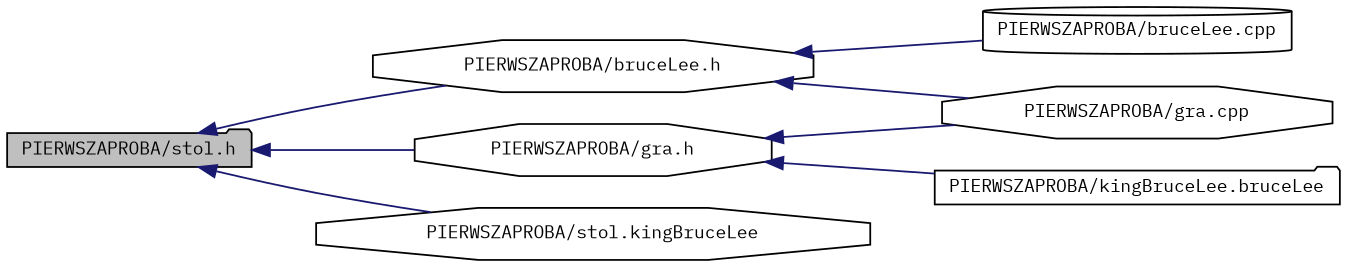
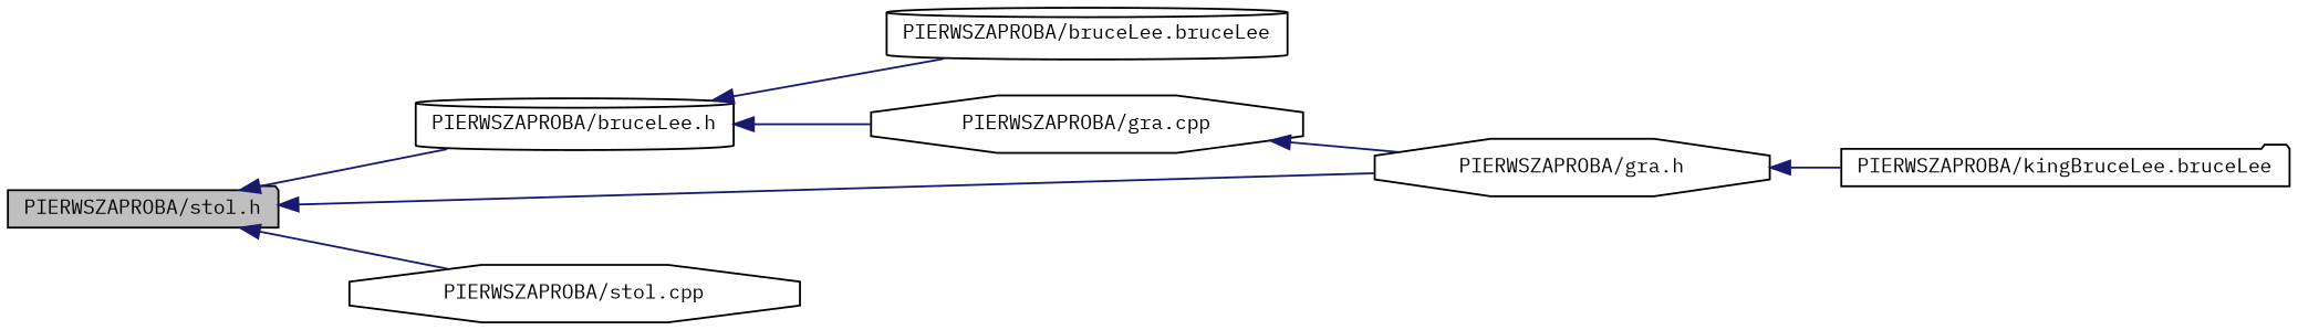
  digraph {
    fontname="IBM Plex Mono"
    rankdir=LR
    node [color=black fillcolor=white fontname="IBM Plex Mono" fontsize=10 shape=octagon style=filled]
    edge [color=midnightblue dir=back fontname="IBM Plex Mono" fontsize=10 labelfontname=Helvetica labelfontsize=10 style=solid]
    n1 [fillcolor=grey75 fontcolor=black height=0.2 label="PIERWSZAPROBA/stol.h" shape=folder width=0.4]
-   n2 [height=0.2 label="PIERWSZAPROBA/bruceLee.h" width=0.4]
+   n2 [height=0.2 label="PIERWSZAPROBA/bruceLee.h" shape=cylinder width=0.4]
    n3 [height=0.2 label="PIERWSZAPROBA/gra.h" width=0.4]
-   n4 [height=0.2 label="PIERWSZAPROBA/stol.kingBruceLee" width=0.4]
-   n5 [height=0.2 label="PIERWSZAPROBA/bruceLee.cpp" shape=cylinder width=0.4]
+   n4 [height=0.2 label="PIERWSZAPROBA/stol.cpp" width=0.4]
+   n5 [height=0.2 label="PIERWSZAPROBA/bruceLee.bruceLee" shape=cylinder width=0.4]
    n6 [height=0.2 label="PIERWSZAPROBA/gra.cpp" width=0.4]
    n7 [height=0.2 label="PIERWSZAPROBA/kingBruceLee.bruceLee" shape=folder width=0.4]
    n1 -> n2
    n1 -> n3
    n1 -> n4
    n2 -> n5
    n2 -> n6
-   n3 -> n6
+   n6 -> n3
    n3 -> n7
  }
